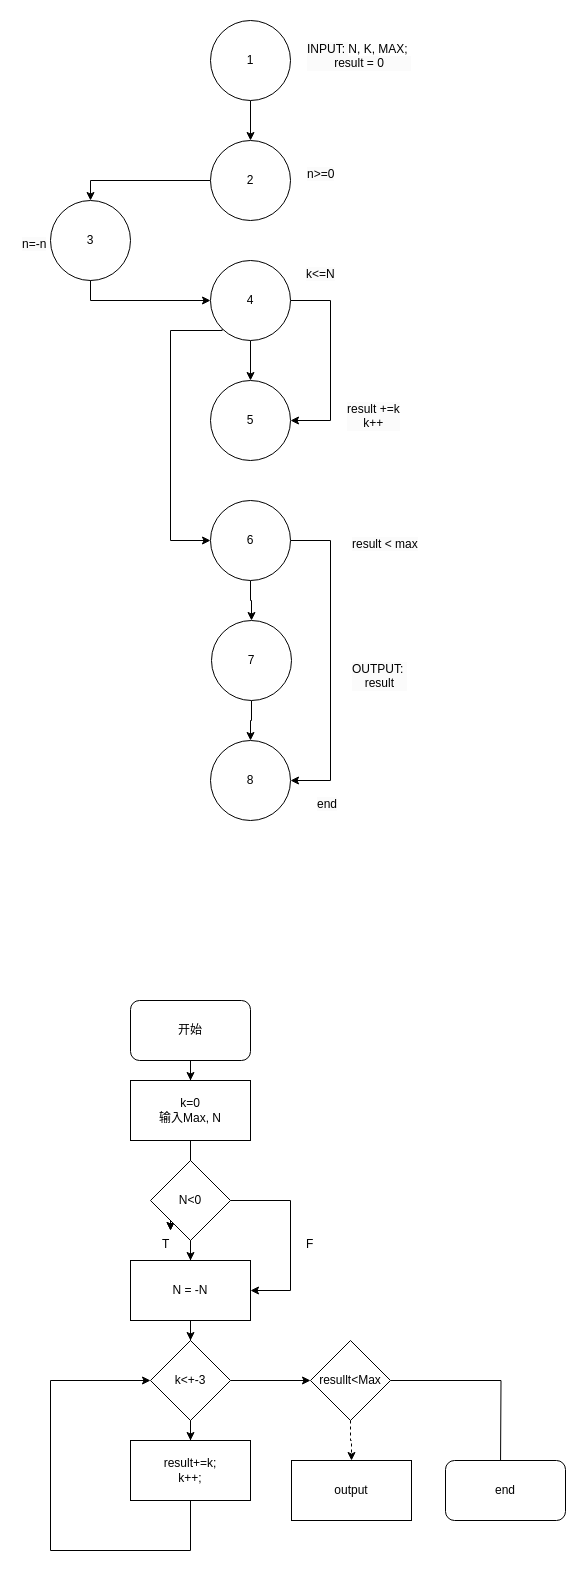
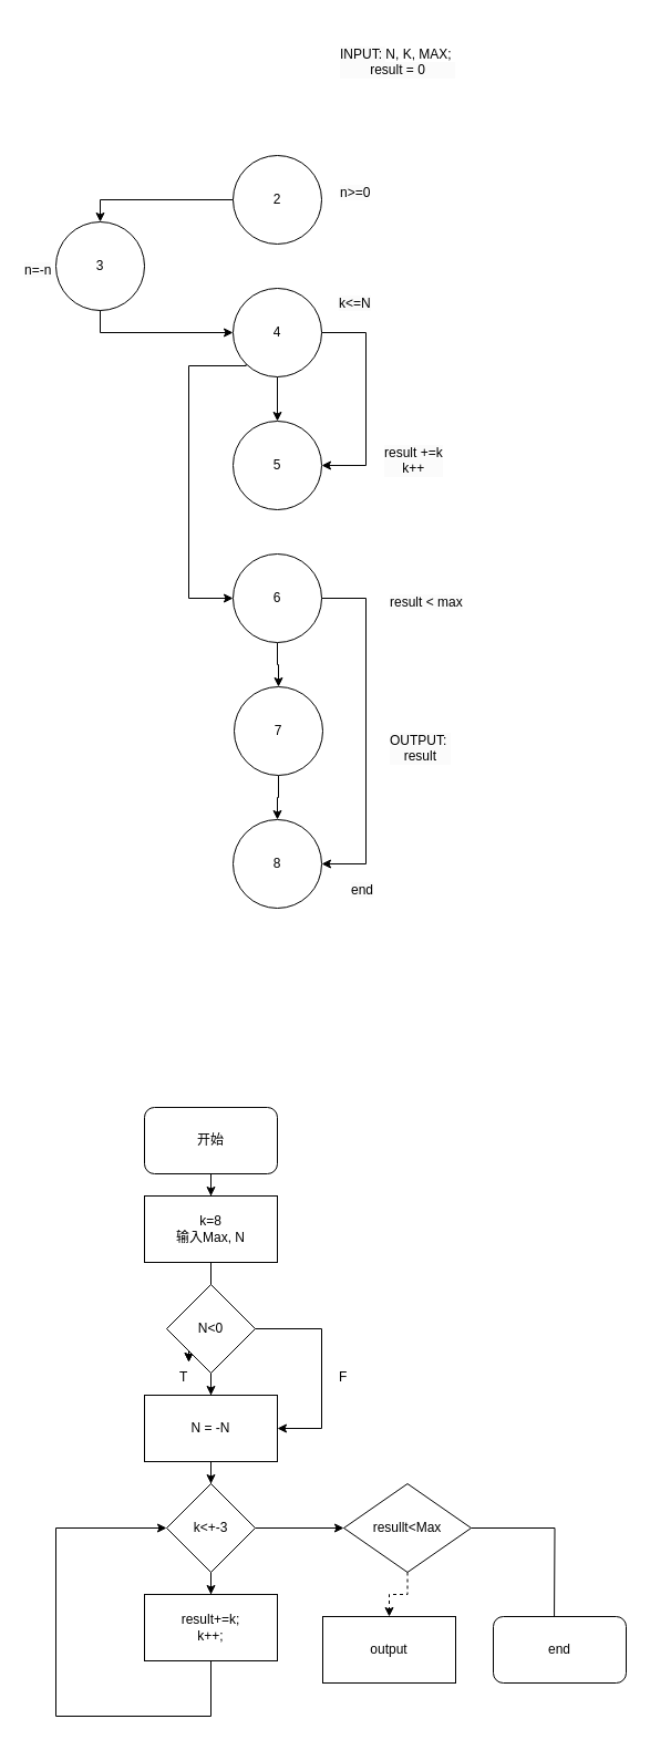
  <mxCell id="0" />
  <mxCell id="1" parent="0" />
- <mxCell id="2" style="edgeStyle=orthogonalEdgeStyle;rounded=0;orthogonalLoop=1;jettySize=auto;html=1;entryX=0.5;entryY=0;entryDx=0;entryDy=0;" parent="1" source="3" target="5" edge="1"><mxGeometry relative="1" as="geometry" /></mxCell>
- <mxCell id="3" value="1" style="ellipse;whiteSpace=wrap;html=1;aspect=fixed;" parent="1" vertex="1"><mxGeometry x="210" y="20" width="80" height="80" as="geometry" /></mxCell>
  <mxCell id="4" style="edgeStyle=orthogonalEdgeStyle;rounded=0;orthogonalLoop=1;jettySize=auto;html=1;exitX=0;exitY=0.5;exitDx=0;exitDy=0;entryX=0.5;entryY=0;entryDx=0;entryDy=0;" parent="1" source="5" target="7" edge="1"><mxGeometry relative="1" as="geometry"><mxPoint x="90" y="180" as="targetPoint" /></mxGeometry></mxCell>
  <mxCell id="5" value="2" style="ellipse;whiteSpace=wrap;html=1;aspect=fixed;" parent="1" vertex="1"><mxGeometry x="210" y="140" width="80" height="80" as="geometry" /></mxCell>
  <mxCell id="6" value="" style="edgeStyle=orthogonalEdgeStyle;rounded=0;orthogonalLoop=1;jettySize=auto;html=1;entryX=0;entryY=0.5;entryDx=0;entryDy=0;" parent="1" target="11" edge="1"><mxGeometry relative="1" as="geometry"><mxPoint x="90" y="270" as="sourcePoint" /><mxPoint x="170" y="330" as="targetPoint" /><Array as="points"><mxPoint x="90" y="300" /></Array></mxGeometry></mxCell>
  <mxCell id="7" value="3" style="ellipse;whiteSpace=wrap;html=1;aspect=fixed;" parent="1" vertex="1"><mxGeometry x="50" y="200" width="80" height="80" as="geometry" /></mxCell>
  <mxCell id="8" style="edgeStyle=orthogonalEdgeStyle;rounded=0;orthogonalLoop=1;jettySize=auto;html=1;exitX=0.5;exitY=1;exitDx=0;exitDy=0;entryX=0.5;entryY=0;entryDx=0;entryDy=0;" parent="1" source="11" target="12" edge="1"><mxGeometry relative="1" as="geometry" /></mxCell>
  <mxCell id="9" style="edgeStyle=orthogonalEdgeStyle;rounded=0;orthogonalLoop=1;jettySize=auto;html=1;exitX=1;exitY=0.5;exitDx=0;exitDy=0;entryX=1;entryY=0.5;entryDx=0;entryDy=0;" parent="1" source="11" target="12" edge="1"><mxGeometry relative="1" as="geometry"><mxPoint x="330" y="420" as="targetPoint" /><Array as="points"><mxPoint x="330" y="300" /><mxPoint x="330" y="420" /></Array></mxGeometry></mxCell>
  <mxCell id="10" style="edgeStyle=orthogonalEdgeStyle;rounded=0;orthogonalLoop=1;jettySize=auto;html=1;exitX=0;exitY=1;exitDx=0;exitDy=0;entryX=0;entryY=0.5;entryDx=0;entryDy=0;" parent="1" source="11" target="15" edge="1"><mxGeometry relative="1" as="geometry"><Array as="points"><mxPoint x="222" y="330" /><mxPoint x="170" y="330" /><mxPoint x="170" y="540" /></Array></mxGeometry></mxCell>
  <mxCell id="11" value="4" style="ellipse;whiteSpace=wrap;html=1;" parent="1" vertex="1"><mxGeometry x="210" y="260" width="80" height="80" as="geometry" /></mxCell>
  <mxCell id="12" value="&lt;div&gt;5&lt;/div&gt;" style="ellipse;whiteSpace=wrap;html=1;aspect=fixed;" parent="1" vertex="1"><mxGeometry x="210" y="380" width="80" height="80" as="geometry" /></mxCell>
  <mxCell id="13" value="" style="edgeStyle=orthogonalEdgeStyle;rounded=0;orthogonalLoop=1;jettySize=auto;html=1;" parent="1" source="15" target="17" edge="1"><mxGeometry relative="1" as="geometry" /></mxCell>
  <mxCell id="14" style="edgeStyle=orthogonalEdgeStyle;rounded=0;orthogonalLoop=1;jettySize=auto;html=1;exitX=1;exitY=0.5;exitDx=0;exitDy=0;entryX=1;entryY=0.5;entryDx=0;entryDy=0;" parent="1" source="15" target="18" edge="1"><mxGeometry relative="1" as="geometry"><Array as="points"><mxPoint x="330" y="540" /><mxPoint x="330" y="780" /></Array></mxGeometry></mxCell>
  <mxCell id="15" value="6" style="ellipse;whiteSpace=wrap;html=1;aspect=fixed;" parent="1" vertex="1"><mxGeometry x="210" y="500" width="80" height="80" as="geometry" /></mxCell>
  <mxCell id="16" style="edgeStyle=orthogonalEdgeStyle;rounded=0;orthogonalLoop=1;jettySize=auto;html=1;exitX=0.5;exitY=1;exitDx=0;exitDy=0;" parent="1" source="17" target="18" edge="1"><mxGeometry relative="1" as="geometry"><mxPoint x="250" y="740" as="targetPoint" /></mxGeometry></mxCell>
  <mxCell id="17" value="7" style="ellipse;whiteSpace=wrap;html=1;" parent="1" vertex="1"><mxGeometry x="211" y="620" width="80" height="80" as="geometry" /></mxCell>
  <mxCell id="18" value="8" style="ellipse;whiteSpace=wrap;html=1;aspect=fixed;" parent="1" vertex="1"><mxGeometry x="210" y="740" width="80" height="80" as="geometry" /></mxCell>
  <mxCell id="19" value="&lt;span style=&quot;color: rgb(0, 0, 0); font-family: Helvetica; font-size: 12px; font-style: normal; font-variant-ligatures: normal; font-variant-caps: normal; font-weight: 400; letter-spacing: normal; orphans: 2; text-align: center; text-indent: 0px; text-transform: none; widows: 2; word-spacing: 0px; -webkit-text-stroke-width: 0px; white-space: normal; background-color: rgb(251, 251, 251); text-decoration-thickness: initial; text-decoration-style: initial; text-decoration-color: initial; display: inline !important; float: none;&quot;&gt;INPUT:&amp;nbsp;&lt;/span&gt;&lt;span style=&quot;forced-color-adjust: none; color: light-dark(rgb(0, 0, 0), rgb(255, 255, 255)); font-family: Helvetica; font-size: 12px; font-style: normal; font-variant-ligatures: normal; font-variant-caps: normal; font-weight: 400; letter-spacing: normal; orphans: 2; text-align: center; text-indent: 0px; text-transform: none; widows: 2; word-spacing: 0px; -webkit-text-stroke-width: 0px; white-space: normal; background-color: transparent; text-decoration-thickness: initial; text-decoration-style: initial; text-decoration-color: initial;&quot;&gt;N, K, MAX;&amp;nbsp;&lt;/span&gt;&lt;div style=&quot;forced-color-adjust: none; color: rgb(0, 0, 0); font-family: Helvetica; font-size: 12px; font-style: normal; font-variant-ligatures: normal; font-variant-caps: normal; font-weight: 400; letter-spacing: normal; orphans: 2; text-align: center; text-indent: 0px; text-transform: none; widows: 2; word-spacing: 0px; -webkit-text-stroke-width: 0px; white-space: normal; background-color: rgb(251, 251, 251); text-decoration-thickness: initial; text-decoration-style: initial; text-decoration-color: initial;&quot;&gt;&lt;span style=&quot;forced-color-adjust: none; background-color: transparent; color: light-dark(rgb(0, 0, 0), rgb(255, 255, 255));&quot;&gt;result = 0&lt;/span&gt;&lt;/div&gt;" style="text;whiteSpace=wrap;html=1;" parent="1" vertex="1"><mxGeometry x="305" y="35" width="140" height="50" as="geometry" /></mxCell>
  <mxCell id="20" value="&lt;span style=&quot;color: rgb(0, 0, 0); font-family: Helvetica; font-size: 12px; font-style: normal; font-variant-ligatures: normal; font-variant-caps: normal; font-weight: 400; letter-spacing: normal; orphans: 2; text-align: center; text-indent: 0px; text-transform: none; widows: 2; word-spacing: 0px; -webkit-text-stroke-width: 0px; white-space: normal; background-color: rgb(251, 251, 251); text-decoration-thickness: initial; text-decoration-style: initial; text-decoration-color: initial; display: inline !important; float: none;&quot;&gt;n&amp;gt;=0&lt;/span&gt;" style="text;whiteSpace=wrap;html=1;" parent="1" vertex="1"><mxGeometry x="305" y="160" width="40" height="40" as="geometry" /></mxCell>
  <mxCell id="21" value="&lt;span style=&quot;color: rgb(0, 0, 0); font-family: Helvetica; font-size: 12px; font-style: normal; font-variant-ligatures: normal; font-variant-caps: normal; font-weight: 400; letter-spacing: normal; orphans: 2; text-align: center; text-indent: 0px; text-transform: none; widows: 2; word-spacing: 0px; -webkit-text-stroke-width: 0px; white-space: normal; background-color: rgb(251, 251, 251); text-decoration-thickness: initial; text-decoration-style: initial; text-decoration-color: initial; display: inline !important; float: none;&quot;&gt;n=-n&lt;/span&gt;" style="text;whiteSpace=wrap;html=1;" parent="1" vertex="1"><mxGeometry x="20" y="230" width="60" height="40" as="geometry" /></mxCell>
  <mxCell id="22" value="&lt;span style=&quot;color: rgb(0, 0, 0); font-family: Helvetica; font-size: 12px; font-style: normal; font-variant-ligatures: normal; font-variant-caps: normal; font-weight: 400; letter-spacing: normal; orphans: 2; text-align: center; text-indent: 0px; text-transform: none; widows: 2; word-spacing: 0px; -webkit-text-stroke-width: 0px; white-space: normal; background-color: rgb(251, 251, 251); text-decoration-thickness: initial; text-decoration-style: initial; text-decoration-color: initial; display: inline !important; float: none;&quot;&gt;k&amp;lt;=N&lt;/span&gt;" style="text;whiteSpace=wrap;html=1;" parent="1" vertex="1"><mxGeometry x="304" y="260" width="60" height="40" as="geometry" /></mxCell>
  <mxCell id="23" value="&lt;span style=&quot;color: rgb(0, 0, 0); font-family: Helvetica; font-size: 12px; font-style: normal; font-variant-ligatures: normal; font-variant-caps: normal; font-weight: 400; letter-spacing: normal; orphans: 2; text-align: center; text-indent: 0px; text-transform: none; widows: 2; word-spacing: 0px; -webkit-text-stroke-width: 0px; white-space: normal; background-color: rgb(251, 251, 251); text-decoration-thickness: initial; text-decoration-style: initial; text-decoration-color: initial; display: inline !important; float: none;&quot;&gt;result +=k&lt;/span&gt;&lt;div style=&quot;forced-color-adjust: none; color: rgb(0, 0, 0); font-family: Helvetica; font-size: 12px; font-style: normal; font-variant-ligatures: normal; font-variant-caps: normal; font-weight: 400; letter-spacing: normal; orphans: 2; text-align: center; text-indent: 0px; text-transform: none; widows: 2; word-spacing: 0px; -webkit-text-stroke-width: 0px; white-space: normal; background-color: rgb(251, 251, 251); text-decoration-thickness: initial; text-decoration-style: initial; text-decoration-color: initial;&quot;&gt;k++&lt;/div&gt;" style="text;whiteSpace=wrap;html=1;" parent="1" vertex="1"><mxGeometry x="345" y="395" width="90" height="50" as="geometry" /></mxCell>
  <mxCell id="24" value="&lt;span style=&quot;color: rgb(0, 0, 0); font-family: Helvetica; font-size: 12px; font-style: normal; font-variant-ligatures: normal; font-variant-caps: normal; font-weight: 400; letter-spacing: normal; orphans: 2; text-align: center; text-indent: 0px; text-transform: none; widows: 2; word-spacing: 0px; -webkit-text-stroke-width: 0px; white-space: normal; background-color: rgb(251, 251, 251); text-decoration-thickness: initial; text-decoration-style: initial; text-decoration-color: initial; display: inline !important; float: none;&quot;&gt;result &amp;lt; max&lt;/span&gt;" style="text;whiteSpace=wrap;html=1;" parent="1" vertex="1"><mxGeometry x="350" y="530" width="100" height="40" as="geometry" /></mxCell>
  <mxCell id="25" value="&lt;span style=&quot;color: rgb(0, 0, 0); font-family: Helvetica; font-size: 12px; font-style: normal; font-variant-ligatures: normal; font-variant-caps: normal; font-weight: 400; letter-spacing: normal; orphans: 2; text-align: center; text-indent: 0px; text-transform: none; widows: 2; word-spacing: 0px; -webkit-text-stroke-width: 0px; white-space: normal; background-color: rgb(251, 251, 251); text-decoration-thickness: initial; text-decoration-style: initial; text-decoration-color: initial; display: inline !important; float: none;&quot;&gt;OUTPUT:&amp;nbsp;&lt;/span&gt;&lt;div style=&quot;forced-color-adjust: none; color: rgb(0, 0, 0); font-family: Helvetica; font-size: 12px; font-style: normal; font-variant-ligatures: normal; font-variant-caps: normal; font-weight: 400; letter-spacing: normal; orphans: 2; text-align: center; text-indent: 0px; text-transform: none; widows: 2; word-spacing: 0px; -webkit-text-stroke-width: 0px; white-space: normal; background-color: rgb(251, 251, 251); text-decoration-thickness: initial; text-decoration-style: initial; text-decoration-color: initial;&quot;&gt;result&lt;/div&gt;" style="text;whiteSpace=wrap;html=1;" parent="1" vertex="1"><mxGeometry x="350" y="655" width="90" height="50" as="geometry" /></mxCell>
  <mxCell id="26" value="&lt;span style=&quot;color: rgb(0, 0, 0); font-family: Helvetica; font-size: 12px; font-style: normal; font-variant-ligatures: normal; font-variant-caps: normal; font-weight: 400; letter-spacing: normal; orphans: 2; text-align: center; text-indent: 0px; text-transform: none; widows: 2; word-spacing: 0px; -webkit-text-stroke-width: 0px; white-space: normal; background-color: rgb(251, 251, 251); text-decoration-thickness: initial; text-decoration-style: initial; text-decoration-color: initial; display: inline !important; float: none;&quot;&gt;end&lt;/span&gt;" style="text;whiteSpace=wrap;html=1;" parent="1" vertex="1"><mxGeometry x="315" y="790" width="30" height="40" as="geometry" /></mxCell>
  <mxCell id="27" style="edgeStyle=orthogonalEdgeStyle;rounded=0;orthogonalLoop=1;jettySize=auto;html=1;entryX=0.5;entryY=0;entryDx=0;entryDy=0;" edge="1" parent="1" source="28" target="31"><mxGeometry relative="1" as="geometry" /></mxCell>
  <mxCell id="28" value="开始" style="rounded=1;whiteSpace=wrap;html=1;" vertex="1" parent="1"><mxGeometry x="130" y="1000" width="120" height="60" as="geometry" /></mxCell>
  <mxCell id="29" value="" style="edgeStyle=orthogonalEdgeStyle;rounded=0;orthogonalLoop=1;jettySize=auto;html=1;" edge="1" parent="1" source="31" target="36"><mxGeometry relative="1" as="geometry" /></mxCell>
  <mxCell id="30" value="" style="edgeStyle=orthogonalEdgeStyle;rounded=0;orthogonalLoop=1;jettySize=auto;html=1;" edge="1" parent="1" source="31" target="36"><mxGeometry relative="1" as="geometry" /></mxCell>
- <mxCell id="31" value="k=0&lt;br&gt;输入Max, N" style="rounded=0;whiteSpace=wrap;html=1;" vertex="1" parent="1"><mxGeometry x="130" y="1080" width="120" height="60" as="geometry" /></mxCell>
+ <mxCell id="31" value="k=8&lt;br&gt;输入Max, N" style="rounded=0;whiteSpace=wrap;html=1;" vertex="1" parent="1"><mxGeometry x="130" y="1080" width="120" height="60" as="geometry" /></mxCell>
  <mxCell id="32" value="" style="edgeStyle=orthogonalEdgeStyle;rounded=0;orthogonalLoop=1;jettySize=auto;html=1;" edge="1" parent="1" source="33" target="35"><mxGeometry relative="1" as="geometry" /></mxCell>
  <mxCell id="33" value="N&amp;lt;0" style="rhombus;whiteSpace=wrap;html=1;" vertex="1" parent="1"><mxGeometry x="150" y="1160" width="80" height="80" as="geometry" /></mxCell>
  <mxCell id="34" value="" style="edgeStyle=orthogonalEdgeStyle;rounded=0;orthogonalLoop=1;jettySize=auto;html=1;" edge="1" parent="1" source="35" target="39"><mxGeometry relative="1" as="geometry" /></mxCell>
  <mxCell id="35" value="N = -N" style="rounded=0;whiteSpace=wrap;html=1;" vertex="1" parent="1"><mxGeometry x="130" y="1260" width="120" height="60" as="geometry" /></mxCell>
  <mxCell id="36" value="T" style="text;whiteSpace=wrap;html=1;" vertex="1" parent="1"><mxGeometry x="160" y="1230" width="20" height="30" as="geometry" /></mxCell>
  <mxCell id="37" value="" style="edgeStyle=orthogonalEdgeStyle;rounded=0;orthogonalLoop=1;jettySize=auto;html=1;" edge="1" parent="1" source="39" target="41"><mxGeometry relative="1" as="geometry" /></mxCell>
  <mxCell id="38" value="" style="edgeStyle=orthogonalEdgeStyle;rounded=0;orthogonalLoop=1;jettySize=auto;html=1;" edge="1" parent="1" source="39" target="44"><mxGeometry relative="1" as="geometry" /></mxCell>
  <mxCell id="39" value="k&amp;lt;+-3" style="rhombus;whiteSpace=wrap;html=1;" vertex="1" parent="1"><mxGeometry x="150" y="1340" width="80" height="80" as="geometry" /></mxCell>
  <mxCell id="40" style="edgeStyle=orthogonalEdgeStyle;rounded=0;orthogonalLoop=1;jettySize=auto;html=1;entryX=0;entryY=0.5;entryDx=0;entryDy=0;" edge="1" parent="1" source="41" target="39"><mxGeometry relative="1" as="geometry"><mxPoint x="50" y="1380" as="targetPoint" /><Array as="points"><mxPoint x="190" y="1550" /><mxPoint x="50" y="1550" /><mxPoint x="50" y="1380" /></Array></mxGeometry></mxCell>
  <mxCell id="41" value="result+=k;&lt;div&gt;k++;&lt;/div&gt;" style="whiteSpace=wrap;html=1;" vertex="1" parent="1"><mxGeometry x="130" y="1440" width="120" height="60" as="geometry" /></mxCell>
  <mxCell id="42" style="edgeStyle=orthogonalEdgeStyle;rounded=0;orthogonalLoop=1;jettySize=auto;html=1;" edge="1" parent="1" source="44"><mxGeometry relative="1" as="geometry"><mxPoint x="500" y="1470" as="targetPoint" /></mxGeometry></mxCell>
  <mxCell id="43" value="" style="edgeStyle=orthogonalEdgeStyle;rounded=0;orthogonalLoop=1;jettySize=auto;html=1;dashed=1;" edge="1" parent="1" source="44" target="46"><mxGeometry relative="1" as="geometry" /></mxCell>
- <mxCell id="44" value="resullt&amp;lt;Max" style="rhombus;whiteSpace=wrap;html=1;" vertex="1" parent="1"><mxGeometry x="310" y="1340" width="80" height="80" as="geometry" /></mxCell>
+ <mxCell id="44" value="resullt&amp;lt;Max" style="rhombus;whiteSpace=wrap;html=1;" vertex="1" parent="1"><mxGeometry x="310" y="1340" width="115" height="80" as="geometry" /></mxCell>
  <mxCell id="45" value="end" style="rounded=1;whiteSpace=wrap;html=1;" vertex="1" parent="1"><mxGeometry x="445" y="1460" width="120" height="60" as="geometry" /></mxCell>
  <mxCell id="46" value="output" style="whiteSpace=wrap;html=1;" vertex="1" parent="1"><mxGeometry x="291" y="1460" width="120" height="60" as="geometry" /></mxCell>
  <mxCell id="47" value="" style="endArrow=classic;html=1;rounded=0;exitX=1;exitY=0.5;exitDx=0;exitDy=0;entryX=1;entryY=0.5;entryDx=0;entryDy=0;" edge="1" parent="1" source="33" target="35"><mxGeometry width="50" height="50" relative="1" as="geometry"><mxPoint x="280" y="1160" as="sourcePoint" /><mxPoint x="330" y="1110" as="targetPoint" /><Array as="points"><mxPoint x="290" y="1200" /><mxPoint x="290" y="1290" /></Array></mxGeometry></mxCell>
  <mxCell id="48" value="F" style="text;whiteSpace=wrap;html=1;" vertex="1" parent="1"><mxGeometry x="304" y="1230" width="20" height="30" as="geometry" /></mxCell>
